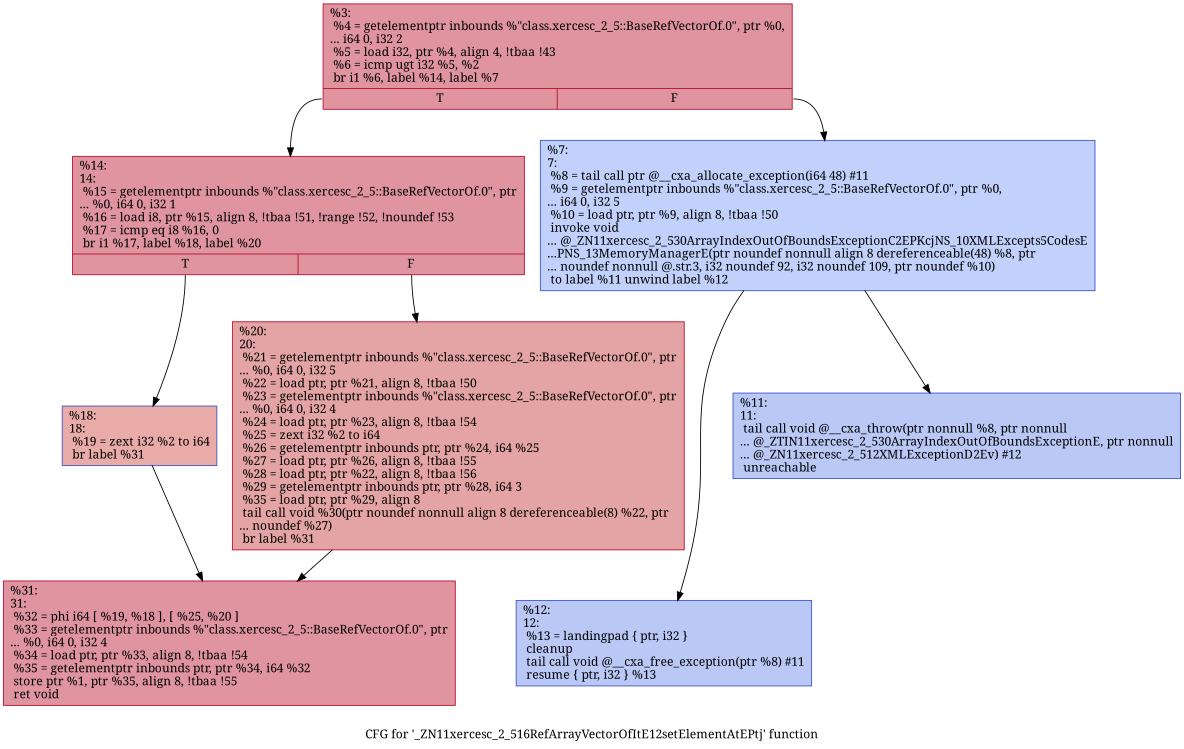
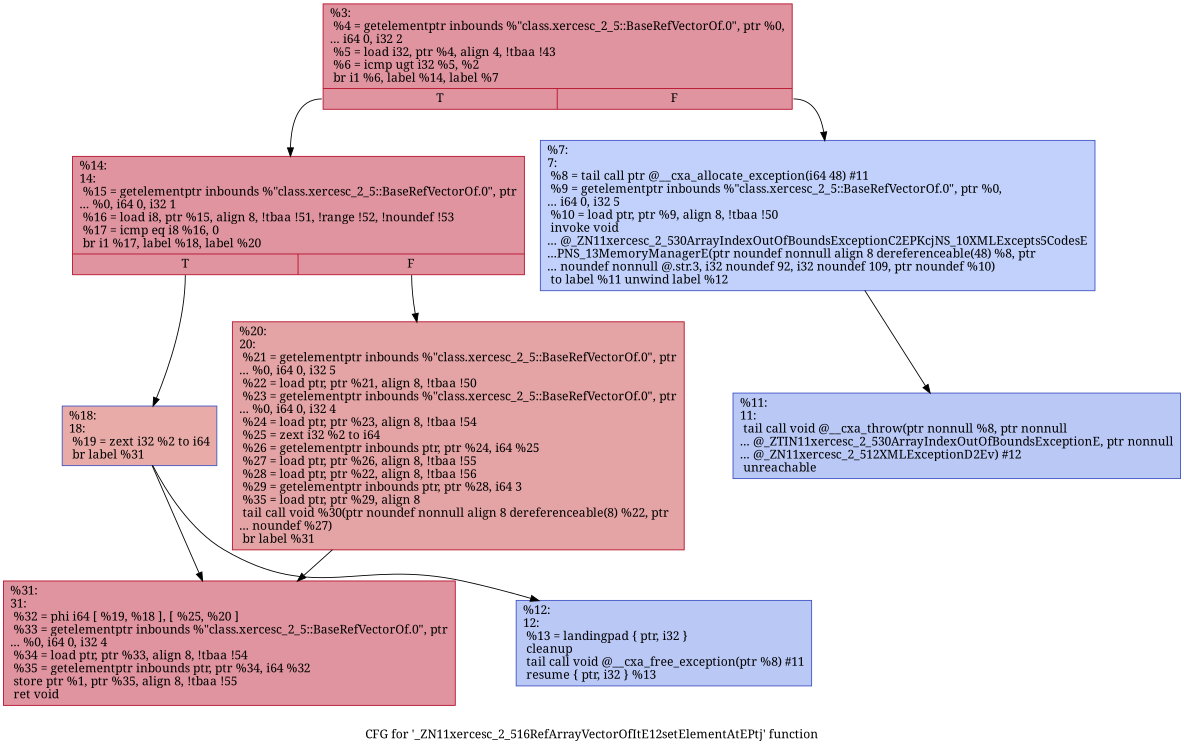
  digraph {
    fontname="Noto Serif"
    label="CFG for '_ZN11xercesc_2_516RefArrayVectorOfItE12setElementAtEPtj' function"
    node [color="#b70d28ff" fillcolor="#b70d2870" fontname="Noto Serif" shape=record style=filled]
    edge [fontname="Noto Serif"]
    n1 [label="{%3:\l  %4 = getelementptr inbounds %\"class.xercesc_2_5::BaseRefVectorOf.0\", ptr %0,\l... i64 0, i32 2\l  %5 = load i32, ptr %4, align 4, !tbaa !43\l  %6 = icmp ugt i32 %5, %2\l  br i1 %6, label %14, label %7\l|{<s0>T|<s1>F}}"]
    n2 [label="{%14:\l14:                                               \l  %15 = getelementptr inbounds %\"class.xercesc_2_5::BaseRefVectorOf.0\", ptr\l... %0, i64 0, i32 1\l  %16 = load i8, ptr %15, align 8, !tbaa !51, !range !52, !noundef !53\l  %17 = icmp eq i8 %16, 0\l  br i1 %17, label %18, label %20\l|{<s0>T|<s1>F}}"]
    n3 [color="#3d50c3ff" fillcolor="#7396f570" label="{%7:\l7:                                                \l  %8 = tail call ptr @__cxa_allocate_exception(i64 48) #11\l  %9 = getelementptr inbounds %\"class.xercesc_2_5::BaseRefVectorOf.0\", ptr %0,\l... i64 0, i32 5\l  %10 = load ptr, ptr %9, align 8, !tbaa !50\l  invoke void\l... @_ZN11xercesc_2_530ArrayIndexOutOfBoundsExceptionC2EPKcjNS_10XMLExcepts5CodesE\l...PNS_13MemoryManagerE(ptr noundef nonnull align 8 dereferenceable(48) %8, ptr\l... noundef nonnull @.str.3, i32 noundef 92, i32 noundef 109, ptr noundef %10)\l          to label %11 unwind label %12\l}"]
    n4 [color="#3d50c3ff" fillcolor="#cc403a70" label="{%18:\l18:                                               \l  %19 = zext i32 %2 to i64\l  br label %31\l}"]
    n5 [fillcolor="#c32e3170" label="{%20:\l20:                                               \l  %21 = getelementptr inbounds %\"class.xercesc_2_5::BaseRefVectorOf.0\", ptr\l... %0, i64 0, i32 5\l  %22 = load ptr, ptr %21, align 8, !tbaa !50\l  %23 = getelementptr inbounds %\"class.xercesc_2_5::BaseRefVectorOf.0\", ptr\l... %0, i64 0, i32 4\l  %24 = load ptr, ptr %23, align 8, !tbaa !54\l  %25 = zext i32 %2 to i64\l  %26 = getelementptr inbounds ptr, ptr %24, i64 %25\l  %27 = load ptr, ptr %26, align 8, !tbaa !55\l  %28 = load ptr, ptr %22, align 8, !tbaa !56\l  %29 = getelementptr inbounds ptr, ptr %28, i64 3\l  %35 = load ptr, ptr %29, align 8\l  tail call void %30(ptr noundef nonnull align 8 dereferenceable(8) %22, ptr\l... noundef %27)\l  br label %31\l}"]
    n6 [color="#3d50c3ff" fillcolor="#6282ea70" label="{%11:\l11:                                               \l  tail call void @__cxa_throw(ptr nonnull %8, ptr nonnull\l... @_ZTIN11xercesc_2_530ArrayIndexOutOfBoundsExceptionE, ptr nonnull\l... @_ZN11xercesc_2_512XMLExceptionD2Ev) #12\l  unreachable\l}"]
    n7 [color="#3d50c3ff" fillcolor="#6282ea70" label="{%12:\l12:                                               \l  %13 = landingpad \{ ptr, i32 \}\l          cleanup\l  tail call void @__cxa_free_exception(ptr %8) #11\l  resume \{ ptr, i32 \} %13\l}"]
    n8 [label="{%31:\l31:                                               \l  %32 = phi i64 [ %19, %18 ], [ %25, %20 ]\l  %33 = getelementptr inbounds %\"class.xercesc_2_5::BaseRefVectorOf.0\", ptr\l... %0, i64 0, i32 4\l  %34 = load ptr, ptr %33, align 8, !tbaa !54\l  %35 = getelementptr inbounds ptr, ptr %34, i64 %32\l  store ptr %1, ptr %35, align 8, !tbaa !55\l  ret void\l}"]
    n1 -> n2 [tailport=s0]
    n1 -> n3 [tailport=s1]
    n2 -> n4 [tailport=s0]
    n2 -> n5 [tailport=s1]
    n3 -> n6
-   n3 -> n7
+   n4 -> n7
    n4 -> n8
    n5 -> n8
  }
